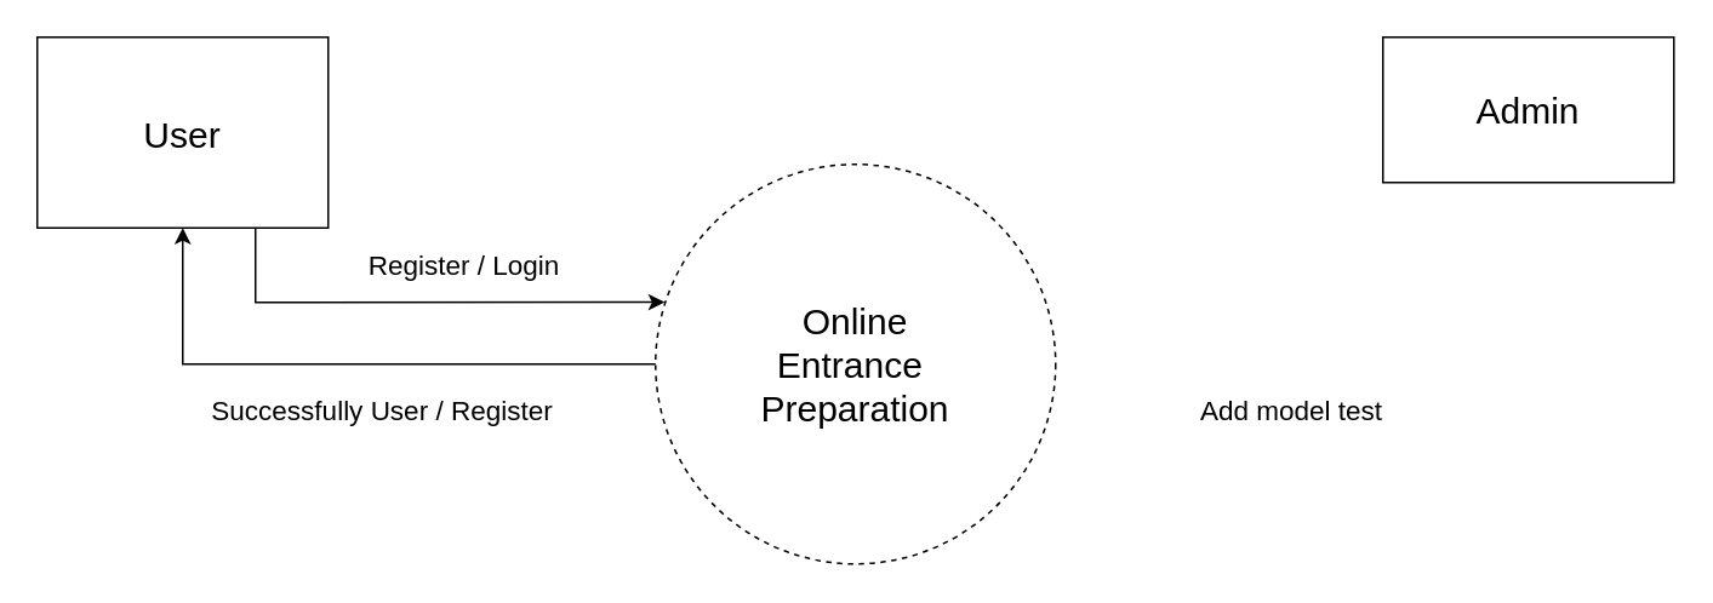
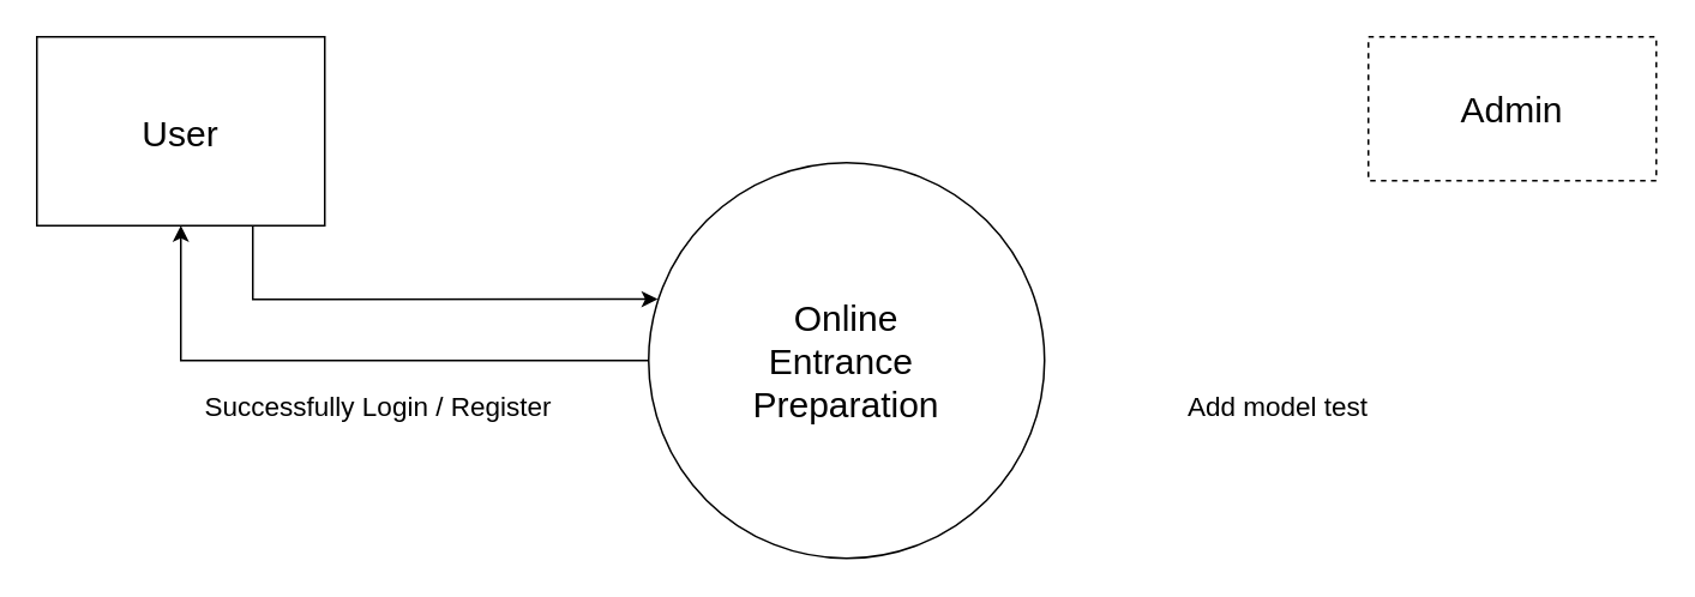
  <mxCell id="0" />
  <mxCell id="1" parent="0" />
- <mxCell id="2" value="&lt;font style=&quot;font-size: 20px;&quot;&gt;Online&lt;br&gt;Entrance&amp;nbsp;&lt;br&gt;Preparation&lt;/font&gt;" style="ellipse;whiteSpace=wrap;html=1;aspect=fixed;dashed=1;" vertex="1" parent="1"><mxGeometry x="360" y="90" width="220" height="220" as="geometry" /></mxCell>
+ <mxCell id="2" value="&lt;font style=&quot;font-size: 20px;&quot;&gt;Online&lt;br&gt;Entrance&amp;nbsp;&lt;br&gt;Preparation&lt;/font&gt;" style="ellipse;whiteSpace=wrap;html=1;aspect=fixed;" vertex="1" parent="1"><mxGeometry x="360" y="90" width="220" height="220" as="geometry" /></mxCell>
  <mxCell id="3" value="&lt;font style=&quot;font-size: 20px;&quot;&gt;User&lt;/font&gt;" style="rounded=0;whiteSpace=wrap;html=1;" vertex="1" parent="1"><mxGeometry x="20" y="20" width="160" height="105" as="geometry" /></mxCell>
- <mxCell id="4" value="&lt;font style=&quot;font-size: 20px;&quot;&gt;Admin&lt;/font&gt;" style="rounded=0;whiteSpace=wrap;html=1;" vertex="1" parent="1"><mxGeometry x="760" y="20" width="160" height="80" as="geometry" /></mxCell>
+ <mxCell id="4" value="&lt;font style=&quot;font-size: 20px;&quot;&gt;Admin&lt;/font&gt;" style="rounded=0;whiteSpace=wrap;html=1;dashed=1;" vertex="1" parent="1"><mxGeometry x="760" y="20" width="160" height="80" as="geometry" /></mxCell>
  <mxCell id="5" value="" style="endArrow=classic;html=1;rounded=0;entryX=0.5;entryY=1;entryDx=0;entryDy=0;exitX=0;exitY=0.5;exitDx=0;exitDy=0;" edge="1" parent="1" source="2" target="3"><mxGeometry width="50" height="50" relative="1" as="geometry"><mxPoint x="100" y="280" as="sourcePoint" /><mxPoint x="450" y="260" as="targetPoint" /><Array as="points"><mxPoint x="100" y="200" /></Array></mxGeometry></mxCell>
  <mxCell id="6" value="" style="endArrow=classic;html=1;rounded=0;exitX=0.75;exitY=1;exitDx=0;exitDy=0;entryX=0.023;entryY=0.345;entryDx=0;entryDy=0;entryPerimeter=0;" edge="1" parent="1" source="3" target="2"><mxGeometry width="50" height="50" relative="1" as="geometry"><mxPoint x="190" y="220" as="sourcePoint" /><mxPoint x="240" y="170" as="targetPoint" /><Array as="points"><mxPoint x="140" y="166" /></Array></mxGeometry></mxCell>
- <mxCell id="7" value="&lt;font style=&quot;font-size: 15px;&quot;&gt;Register / Login&lt;/font&gt;" style="text;html=1;strokeColor=none;fillColor=none;align=center;verticalAlign=middle;whiteSpace=wrap;rounded=0;" vertex="1" parent="1"><mxGeometry x="200" y="130" width="110" height="30" as="geometry" /></mxCell>
- <mxCell id="8" value="&lt;font style=&quot;font-size: 15px;&quot;&gt;Successfully User / Register&lt;/font&gt;" style="text;html=1;strokeColor=none;fillColor=none;align=center;verticalAlign=middle;whiteSpace=wrap;rounded=0;" vertex="1" parent="1"><mxGeometry x="110" y="210" width="200" height="30" as="geometry" /></mxCell>
+ <mxCell id="8" value="&lt;font style=&quot;font-size: 15px;&quot;&gt;Successfully Login / Register&lt;/font&gt;" style="text;html=1;strokeColor=none;fillColor=none;align=center;verticalAlign=middle;whiteSpace=wrap;rounded=0;" vertex="1" parent="1"><mxGeometry x="110" y="210" width="200" height="30" as="geometry" /></mxCell>
  <mxCell id="9" value="&lt;font style=&quot;font-size: 15px;&quot;&gt;Add model test&lt;/font&gt;" style="text;html=1;strokeColor=none;fillColor=none;align=center;verticalAlign=middle;whiteSpace=wrap;rounded=0;" vertex="1" parent="1"><mxGeometry x="610" y="210" width="200" height="30" as="geometry" /></mxCell>
